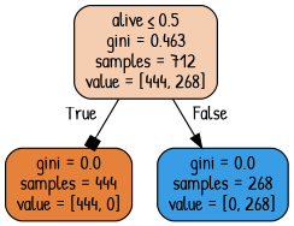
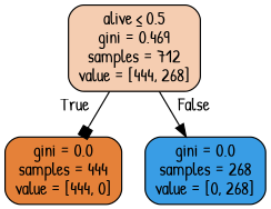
  digraph {
    fontname="Patrick Hand"
    node [color=black fontname="Patrick Hand" shape=box style="filled, rounded"]
    edge [fontname="Patrick Hand" labeldistance=2.5]
-   n1 [fillcolor="#f5cdb1" label=<alive &le; 0.5<br/>gini = 0.463<br/>samples = 712<br/>value = [444, 268]>]
+   n1 [fillcolor="#f5cdb1" label=<alive &le; 0.5<br/>gini = 0.469<br/>samples = 712<br/>value = [444, 268]>]
    n2 [fillcolor="#e58139" label=<gini = 0.0<br/>samples = 444<br/>value = [444, 0]>]
    n3 [fillcolor="#399de5" label=<gini = 0.0<br/>samples = 268<br/>value = [0, 268]>]
    n1 -> n2 [headlabel=True labelangle=45 arrowhead=box]
    n1 -> n3 [headlabel=False labelangle=-45 arrowhead=normal]
  }
